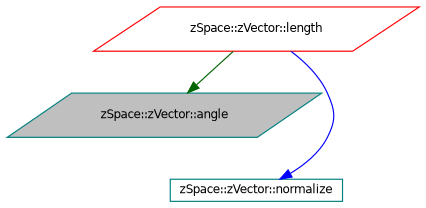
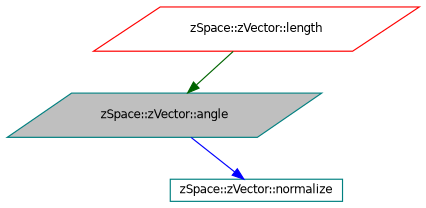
  digraph {
    rankdir=TB
    node [color=teal fillcolor=white fontname=Helvetica fontsize=10 shape=parallelogram style=filled]
    edge [fontname=Helvetica fontsize=10 labelfontname=Helvetica labelfontsize=10 style=solid]
    n1 [fillcolor=grey75 fontcolor=black height=0.2 label="zSpace::zVector::angle" width=0.4]
    n2 [height=0.2 label="zSpace::zVector::normalize" shape=box width=0.4]
    n3 [color=red height=0.2 label="zSpace::zVector::length" width=0.4]
-   n3 -> n2 [color=blue]
+   n1 -> n2 [color=blue]
    n3 -> n1 [color=darkgreen]
  }
